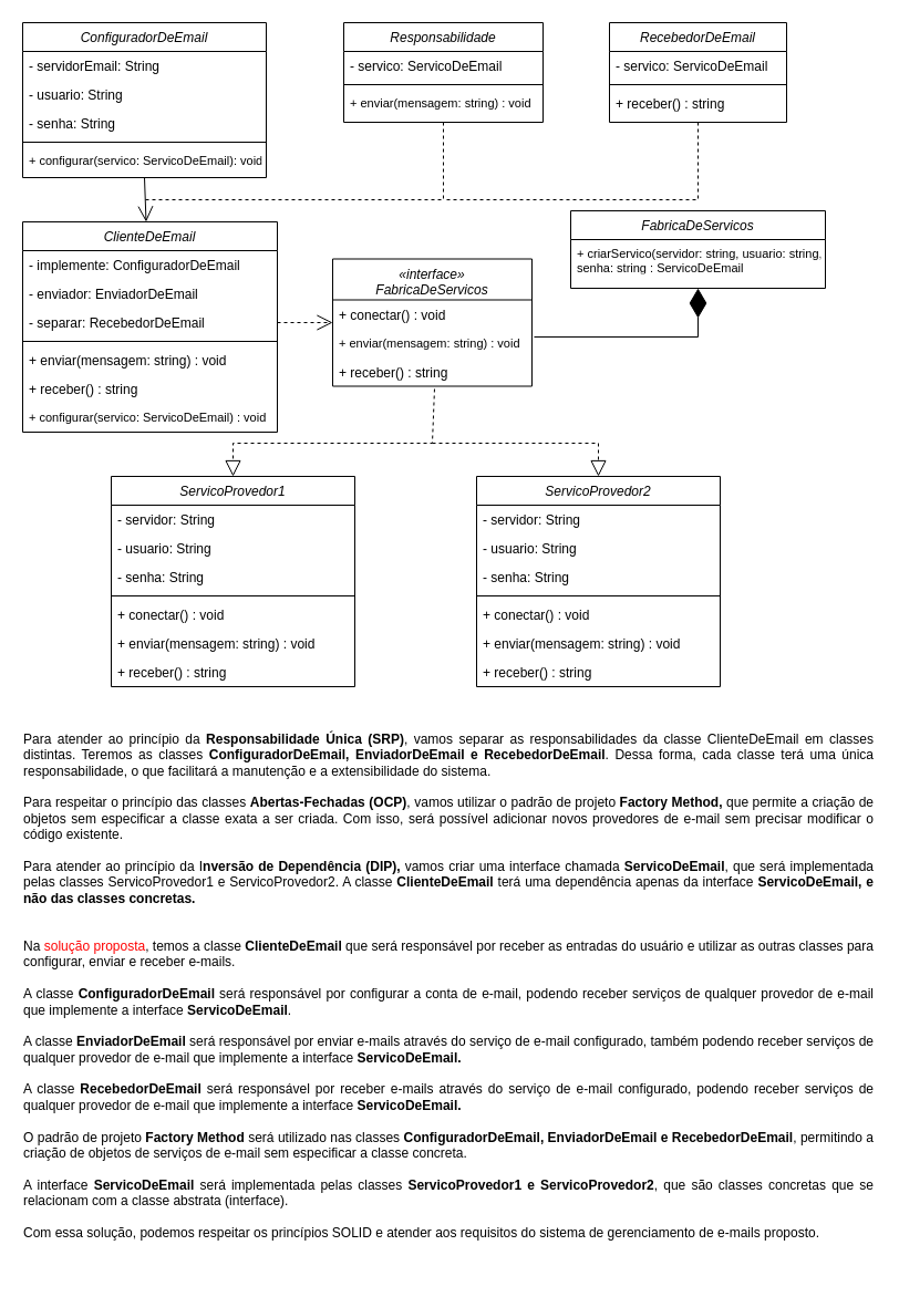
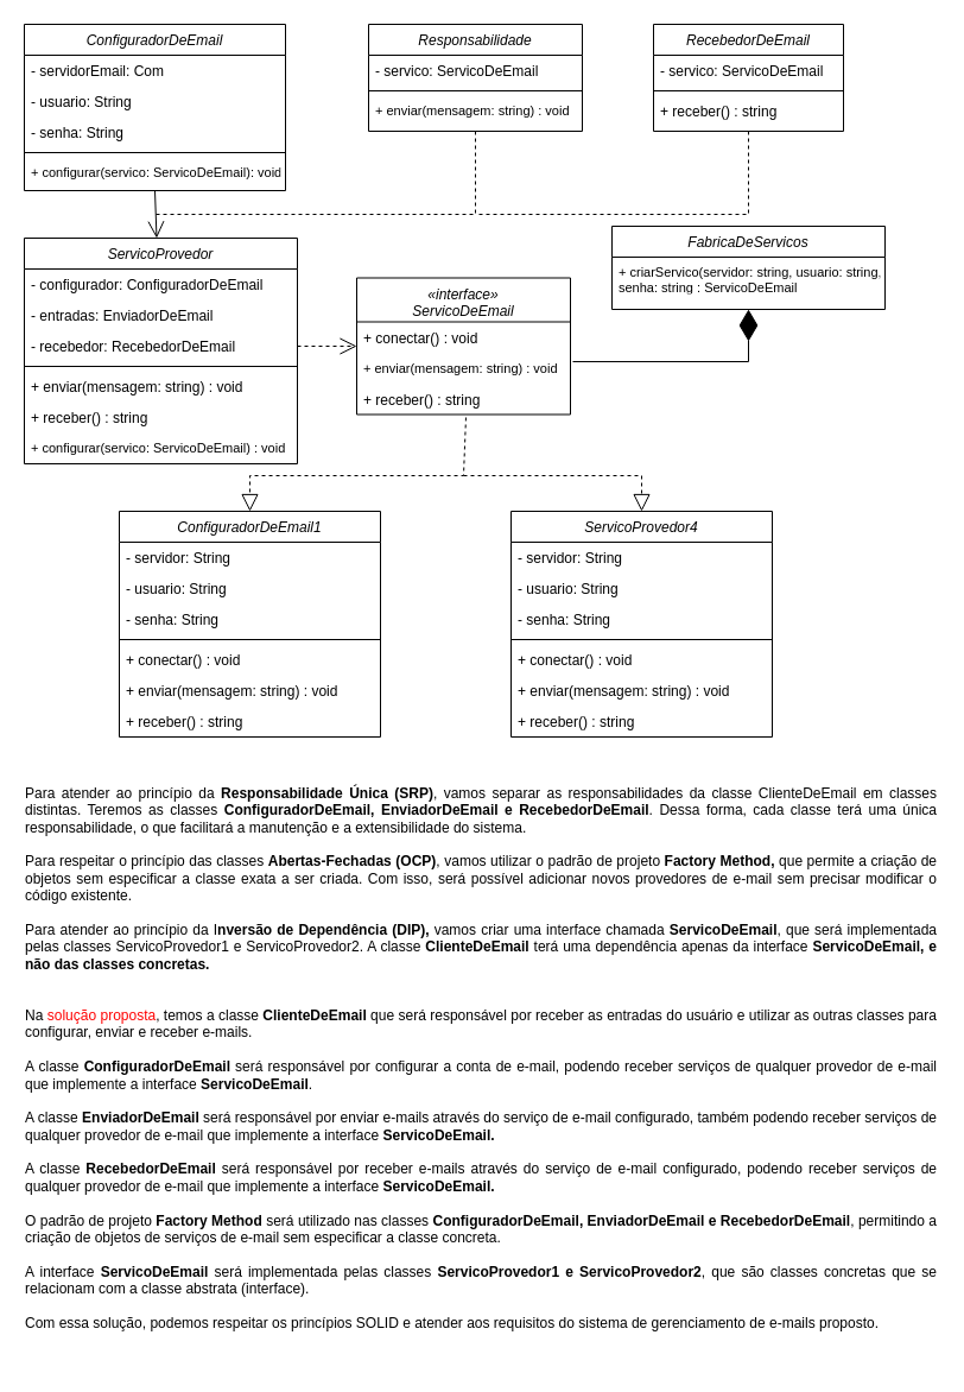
  <mxCell id="0" />
  <mxCell id="1" parent="0" />
  <mxCell id="2" value="ConfiguradorDeEmail" style="swimlane;fontStyle=2;align=center;verticalAlign=top;childLayout=stackLayout;horizontal=1;startSize=26;horizontalStack=0;resizeParent=1;resizeLast=0;collapsible=1;marginBottom=0;rounded=0;shadow=0;strokeWidth=1;" parent="1" vertex="1"><mxGeometry x="20" y="20" width="220" height="140" as="geometry"><mxRectangle x="230" y="140" width="160" height="26" as="alternateBounds" /></mxGeometry></mxCell>
- <mxCell id="3" value="- servidorEmail: String" style="text;align=left;verticalAlign=top;spacingLeft=4;spacingRight=4;overflow=hidden;rotatable=0;points=[[0,0.5],[1,0.5]];portConstraint=eastwest;" parent="2" vertex="1"><mxGeometry y="26" width="220" height="26" as="geometry" /></mxCell>
+ <mxCell id="3" value="- servidorEmail: Com" style="text;align=left;verticalAlign=top;spacingLeft=4;spacingRight=4;overflow=hidden;rotatable=0;points=[[0,0.5],[1,0.5]];portConstraint=eastwest;" parent="2" vertex="1"><mxGeometry y="26" width="220" height="26" as="geometry" /></mxCell>
  <mxCell id="4" value="- usuario: String" style="text;align=left;verticalAlign=top;spacingLeft=4;spacingRight=4;overflow=hidden;rotatable=0;points=[[0,0.5],[1,0.5]];portConstraint=eastwest;rounded=0;shadow=0;html=0;" parent="2" vertex="1"><mxGeometry y="52" width="220" height="26" as="geometry" /></mxCell>
  <mxCell id="5" value="- senha: String" style="text;align=left;verticalAlign=top;spacingLeft=4;spacingRight=4;overflow=hidden;rotatable=0;points=[[0,0.5],[1,0.5]];portConstraint=eastwest;rounded=0;shadow=0;html=0;" parent="2" vertex="1"><mxGeometry y="78" width="220" height="26" as="geometry" /></mxCell>
  <mxCell id="6" value="" style="line;html=1;strokeWidth=1;align=left;verticalAlign=middle;spacingTop=-1;spacingLeft=3;spacingRight=3;rotatable=0;labelPosition=right;points=[];portConstraint=eastwest;" parent="2" vertex="1"><mxGeometry y="104" width="220" height="8" as="geometry" /></mxCell>
  <mxCell id="7" value="+ configurar(servico: ServicoDeEmail): void" style="text;align=left;verticalAlign=top;spacingLeft=4;spacingRight=4;overflow=hidden;rotatable=0;points=[[0,0.5],[1,0.5]];portConstraint=eastwest;fontSize=11;" parent="2" vertex="1"><mxGeometry y="112" width="220" height="26" as="geometry" /></mxCell>
  <mxCell id="8" value="Use" style="endArrow=open;endSize=12;dashed=0;html=1;rounded=0;align=center;strokeColor=default;textOpacity=0;exitX=0.5;exitY=1;exitDx=0;exitDy=0;" parent="1" source="2" target="33" edge="1"><mxGeometry x="1" y="-60" width="160" relative="1" as="geometry"><mxPoint x="280" y="304.5" as="sourcePoint" /><mxPoint x="350" y="304.5" as="targetPoint" /><mxPoint x="3" as="offset" /></mxGeometry></mxCell>
  <mxCell id="9" value="Responsabilidade" style="swimlane;fontStyle=2;align=center;verticalAlign=top;childLayout=stackLayout;horizontal=1;startSize=26;horizontalStack=0;resizeParent=1;resizeLast=0;collapsible=1;marginBottom=0;rounded=0;shadow=0;strokeWidth=1;" vertex="1" parent="1"><mxGeometry x="310" y="20" width="180" height="90" as="geometry"><mxRectangle x="230" y="140" width="160" height="26" as="alternateBounds" /></mxGeometry></mxCell>
  <mxCell id="10" value="- servico: ServicoDeEmail" style="text;align=left;verticalAlign=top;spacingLeft=4;spacingRight=4;overflow=hidden;rotatable=0;points=[[0,0.5],[1,0.5]];portConstraint=eastwest;" vertex="1" parent="9"><mxGeometry y="26" width="180" height="26" as="geometry" /></mxCell>
  <mxCell id="11" value="" style="line;html=1;strokeWidth=1;align=left;verticalAlign=middle;spacingTop=-1;spacingLeft=3;spacingRight=3;rotatable=0;labelPosition=right;points=[];portConstraint=eastwest;" vertex="1" parent="9"><mxGeometry y="52" width="180" height="8" as="geometry" /></mxCell>
  <mxCell id="12" value="+ enviar(mensagem: string) : void" style="text;align=left;verticalAlign=top;spacingLeft=4;spacingRight=4;overflow=hidden;rotatable=0;points=[[0,0.5],[1,0.5]];portConstraint=eastwest;fontSize=11;" vertex="1" parent="9"><mxGeometry y="60" width="180" height="26" as="geometry" /></mxCell>
  <mxCell id="13" value="RecebedorDeEmail" style="swimlane;fontStyle=2;align=center;verticalAlign=top;childLayout=stackLayout;horizontal=1;startSize=26;horizontalStack=0;resizeParent=1;resizeLast=0;collapsible=1;marginBottom=0;rounded=0;shadow=0;strokeWidth=1;" vertex="1" parent="1"><mxGeometry x="550" y="20" width="160" height="90" as="geometry"><mxRectangle x="230" y="140" width="160" height="26" as="alternateBounds" /></mxGeometry></mxCell>
  <mxCell id="14" value="- servico: ServicoDeEmail" style="text;align=left;verticalAlign=top;spacingLeft=4;spacingRight=4;overflow=hidden;rotatable=0;points=[[0,0.5],[1,0.5]];portConstraint=eastwest;" vertex="1" parent="13"><mxGeometry y="26" width="160" height="26" as="geometry" /></mxCell>
  <mxCell id="15" value="" style="line;html=1;strokeWidth=1;align=left;verticalAlign=middle;spacingTop=-1;spacingLeft=3;spacingRight=3;rotatable=0;labelPosition=right;points=[];portConstraint=eastwest;" vertex="1" parent="13"><mxGeometry y="52" width="160" height="8" as="geometry" /></mxCell>
  <mxCell id="16" value="+ receber() : string" style="text;align=left;verticalAlign=top;spacingLeft=4;spacingRight=4;overflow=hidden;rotatable=0;points=[[0,0.5],[1,0.5]];portConstraint=eastwest;" vertex="1" parent="13"><mxGeometry y="60" width="160" height="26" as="geometry" /></mxCell>
- <mxCell id="17" value="ServicoProvedor1" style="swimlane;fontStyle=2;align=center;verticalAlign=top;childLayout=stackLayout;horizontal=1;startSize=26;horizontalStack=0;resizeParent=1;resizeLast=0;collapsible=1;marginBottom=0;rounded=0;shadow=0;strokeWidth=1;" vertex="1" parent="1"><mxGeometry x="100" y="430" width="220" height="190" as="geometry"><mxRectangle x="230" y="140" width="160" height="26" as="alternateBounds" /></mxGeometry></mxCell>
+ <mxCell id="17" value="ConfiguradorDeEmail1" style="swimlane;fontStyle=2;align=center;verticalAlign=top;childLayout=stackLayout;horizontal=1;startSize=26;horizontalStack=0;resizeParent=1;resizeLast=0;collapsible=1;marginBottom=0;rounded=0;shadow=0;strokeWidth=1;" vertex="1" parent="1"><mxGeometry x="100" y="430" width="220" height="190" as="geometry"><mxRectangle x="230" y="140" width="160" height="26" as="alternateBounds" /></mxGeometry></mxCell>
  <mxCell id="18" value="- servidor: String" style="text;align=left;verticalAlign=top;spacingLeft=4;spacingRight=4;overflow=hidden;rotatable=0;points=[[0,0.5],[1,0.5]];portConstraint=eastwest;" vertex="1" parent="17"><mxGeometry y="26" width="220" height="26" as="geometry" /></mxCell>
  <mxCell id="19" value="- usuario: String" style="text;align=left;verticalAlign=top;spacingLeft=4;spacingRight=4;overflow=hidden;rotatable=0;points=[[0,0.5],[1,0.5]];portConstraint=eastwest;rounded=0;shadow=0;html=0;" vertex="1" parent="17"><mxGeometry y="52" width="220" height="26" as="geometry" /></mxCell>
  <mxCell id="20" value="- senha: String" style="text;align=left;verticalAlign=top;spacingLeft=4;spacingRight=4;overflow=hidden;rotatable=0;points=[[0,0.5],[1,0.5]];portConstraint=eastwest;rounded=0;shadow=0;html=0;" vertex="1" parent="17"><mxGeometry y="78" width="220" height="26" as="geometry" /></mxCell>
  <mxCell id="21" value="" style="line;html=1;strokeWidth=1;align=left;verticalAlign=middle;spacingTop=-1;spacingLeft=3;spacingRight=3;rotatable=0;labelPosition=right;points=[];portConstraint=eastwest;" vertex="1" parent="17"><mxGeometry y="104" width="220" height="8" as="geometry" /></mxCell>
  <mxCell id="22" value="+ conectar() : void" style="text;align=left;verticalAlign=top;spacingLeft=4;spacingRight=4;overflow=hidden;rotatable=0;points=[[0,0.5],[1,0.5]];portConstraint=eastwest;fontSize=12;" vertex="1" parent="17"><mxGeometry y="112" width="220" height="26" as="geometry" /></mxCell>
  <mxCell id="23" value="+ enviar(mensagem: string) : void" style="text;align=left;verticalAlign=top;spacingLeft=4;spacingRight=4;overflow=hidden;rotatable=0;points=[[0,0.5],[1,0.5]];portConstraint=eastwest;fontSize=12;" vertex="1" parent="17"><mxGeometry y="138" width="220" height="26" as="geometry" /></mxCell>
  <mxCell id="24" value="+ receber() : string" style="text;align=left;verticalAlign=top;spacingLeft=4;spacingRight=4;overflow=hidden;rotatable=0;points=[[0,0.5],[1,0.5]];portConstraint=eastwest;fontSize=12;" vertex="1" parent="17"><mxGeometry y="164" width="220" height="26" as="geometry" /></mxCell>
- <mxCell id="25" value="ServicoProvedor2" style="swimlane;fontStyle=2;align=center;verticalAlign=top;childLayout=stackLayout;horizontal=1;startSize=26;horizontalStack=0;resizeParent=1;resizeLast=0;collapsible=1;marginBottom=0;rounded=0;shadow=0;strokeWidth=1;" vertex="1" parent="1"><mxGeometry x="430" y="430" width="220" height="190" as="geometry"><mxRectangle x="230" y="140" width="160" height="26" as="alternateBounds" /></mxGeometry></mxCell>
+ <mxCell id="25" value="ServicoProvedor4" style="swimlane;fontStyle=2;align=center;verticalAlign=top;childLayout=stackLayout;horizontal=1;startSize=26;horizontalStack=0;resizeParent=1;resizeLast=0;collapsible=1;marginBottom=0;rounded=0;shadow=0;strokeWidth=1;" vertex="1" parent="1"><mxGeometry x="430" y="430" width="220" height="190" as="geometry"><mxRectangle x="230" y="140" width="160" height="26" as="alternateBounds" /></mxGeometry></mxCell>
  <mxCell id="26" value="- servidor: String" style="text;align=left;verticalAlign=top;spacingLeft=4;spacingRight=4;overflow=hidden;rotatable=0;points=[[0,0.5],[1,0.5]];portConstraint=eastwest;" vertex="1" parent="25"><mxGeometry y="26" width="220" height="26" as="geometry" /></mxCell>
  <mxCell id="27" value="- usuario: String" style="text;align=left;verticalAlign=top;spacingLeft=4;spacingRight=4;overflow=hidden;rotatable=0;points=[[0,0.5],[1,0.5]];portConstraint=eastwest;rounded=0;shadow=0;html=0;" vertex="1" parent="25"><mxGeometry y="52" width="220" height="26" as="geometry" /></mxCell>
  <mxCell id="28" value="- senha: String" style="text;align=left;verticalAlign=top;spacingLeft=4;spacingRight=4;overflow=hidden;rotatable=0;points=[[0,0.5],[1,0.5]];portConstraint=eastwest;rounded=0;shadow=0;html=0;" vertex="1" parent="25"><mxGeometry y="78" width="220" height="26" as="geometry" /></mxCell>
  <mxCell id="29" value="" style="line;html=1;strokeWidth=1;align=left;verticalAlign=middle;spacingTop=-1;spacingLeft=3;spacingRight=3;rotatable=0;labelPosition=right;points=[];portConstraint=eastwest;" vertex="1" parent="25"><mxGeometry y="104" width="220" height="8" as="geometry" /></mxCell>
  <mxCell id="30" value="+ conectar() : void" style="text;align=left;verticalAlign=top;spacingLeft=4;spacingRight=4;overflow=hidden;rotatable=0;points=[[0,0.5],[1,0.5]];portConstraint=eastwest;fontSize=12;" vertex="1" parent="25"><mxGeometry y="112" width="220" height="26" as="geometry" /></mxCell>
  <mxCell id="31" value="+ enviar(mensagem: string) : void" style="text;align=left;verticalAlign=top;spacingLeft=4;spacingRight=4;overflow=hidden;rotatable=0;points=[[0,0.5],[1,0.5]];portConstraint=eastwest;fontSize=12;" vertex="1" parent="25"><mxGeometry y="138" width="220" height="26" as="geometry" /></mxCell>
  <mxCell id="32" value="+ receber() : string" style="text;align=left;verticalAlign=top;spacingLeft=4;spacingRight=4;overflow=hidden;rotatable=0;points=[[0,0.5],[1,0.5]];portConstraint=eastwest;fontSize=12;" vertex="1" parent="25"><mxGeometry y="164" width="220" height="26" as="geometry" /></mxCell>
- <mxCell id="33" value="ClienteDeEmail" style="swimlane;fontStyle=2;align=center;verticalAlign=top;childLayout=stackLayout;horizontal=1;startSize=26;horizontalStack=0;resizeParent=1;resizeLast=0;collapsible=1;marginBottom=0;rounded=0;shadow=0;strokeWidth=1;" vertex="1" parent="1"><mxGeometry x="20" y="200" width="230" height="190" as="geometry"><mxRectangle x="230" y="140" width="160" height="26" as="alternateBounds" /></mxGeometry></mxCell>
- <mxCell id="34" value="- implemente: ConfiguradorDeEmail" style="text;align=left;verticalAlign=top;spacingLeft=4;spacingRight=4;overflow=hidden;rotatable=0;points=[[0,0.5],[1,0.5]];portConstraint=eastwest;" vertex="1" parent="33"><mxGeometry y="26" width="230" height="26" as="geometry" /></mxCell>
- <mxCell id="35" value="- enviador: EnviadorDeEmail" style="text;align=left;verticalAlign=top;spacingLeft=4;spacingRight=4;overflow=hidden;rotatable=0;points=[[0,0.5],[1,0.5]];portConstraint=eastwest;rounded=0;shadow=0;html=0;" vertex="1" parent="33"><mxGeometry y="52" width="230" height="26" as="geometry" /></mxCell>
- <mxCell id="36" value="- separar: RecebedorDeEmail" style="text;align=left;verticalAlign=top;spacingLeft=4;spacingRight=4;overflow=hidden;rotatable=0;points=[[0,0.5],[1,0.5]];portConstraint=eastwest;rounded=0;shadow=0;html=0;" vertex="1" parent="33"><mxGeometry y="78" width="230" height="26" as="geometry" /></mxCell>
+ <mxCell id="33" value="ServicoProvedor" style="swimlane;fontStyle=2;align=center;verticalAlign=top;childLayout=stackLayout;horizontal=1;startSize=26;horizontalStack=0;resizeParent=1;resizeLast=0;collapsible=1;marginBottom=0;rounded=0;shadow=0;strokeWidth=1;" vertex="1" parent="1"><mxGeometry x="20" y="200" width="230" height="190" as="geometry"><mxRectangle x="230" y="140" width="160" height="26" as="alternateBounds" /></mxGeometry></mxCell>
+ <mxCell id="34" value="- configurador: ConfiguradorDeEmail" style="text;align=left;verticalAlign=top;spacingLeft=4;spacingRight=4;overflow=hidden;rotatable=0;points=[[0,0.5],[1,0.5]];portConstraint=eastwest;" vertex="1" parent="33"><mxGeometry y="26" width="230" height="26" as="geometry" /></mxCell>
+ <mxCell id="35" value="- entradas: EnviadorDeEmail" style="text;align=left;verticalAlign=top;spacingLeft=4;spacingRight=4;overflow=hidden;rotatable=0;points=[[0,0.5],[1,0.5]];portConstraint=eastwest;rounded=0;shadow=0;html=0;" vertex="1" parent="33"><mxGeometry y="52" width="230" height="26" as="geometry" /></mxCell>
+ <mxCell id="36" value="- recebedor: RecebedorDeEmail" style="text;align=left;verticalAlign=top;spacingLeft=4;spacingRight=4;overflow=hidden;rotatable=0;points=[[0,0.5],[1,0.5]];portConstraint=eastwest;rounded=0;shadow=0;html=0;" vertex="1" parent="33"><mxGeometry y="78" width="230" height="26" as="geometry" /></mxCell>
  <mxCell id="37" value="" style="line;html=1;strokeWidth=1;align=left;verticalAlign=middle;spacingTop=-1;spacingLeft=3;spacingRight=3;rotatable=0;labelPosition=right;points=[];portConstraint=eastwest;" vertex="1" parent="33"><mxGeometry y="104" width="230" height="8" as="geometry" /></mxCell>
  <mxCell id="38" value="+ enviar(mensagem: string) : void" style="text;align=left;verticalAlign=top;spacingLeft=4;spacingRight=4;overflow=hidden;rotatable=0;points=[[0,0.5],[1,0.5]];portConstraint=eastwest;fontSize=12;" vertex="1" parent="33"><mxGeometry y="112" width="230" height="26" as="geometry" /></mxCell>
  <mxCell id="39" value="+ receber() : string" style="text;align=left;verticalAlign=top;spacingLeft=4;spacingRight=4;overflow=hidden;rotatable=0;points=[[0,0.5],[1,0.5]];portConstraint=eastwest;fontSize=12;" vertex="1" parent="33"><mxGeometry y="138" width="230" height="26" as="geometry" /></mxCell>
  <mxCell id="40" value="+ configurar(servico: ServicoDeEmail) : void" style="text;align=left;verticalAlign=top;spacingLeft=4;spacingRight=4;overflow=hidden;rotatable=0;points=[[0,0.5],[1,0.5]];portConstraint=eastwest;fontSize=11;" vertex="1" parent="33"><mxGeometry y="164" width="230" height="26" as="geometry" /></mxCell>
  <mxCell id="41" value="FabricaDeServicos" style="swimlane;fontStyle=2;align=center;verticalAlign=top;childLayout=stackLayout;horizontal=1;startSize=26;horizontalStack=0;resizeParent=1;resizeLast=0;collapsible=1;marginBottom=0;rounded=0;shadow=0;strokeWidth=1;" vertex="1" parent="1"><mxGeometry x="515" y="190" width="230" height="70" as="geometry"><mxRectangle x="230" y="140" width="160" height="26" as="alternateBounds" /></mxGeometry></mxCell>
  <mxCell id="42" value="+ criarServico(servidor: string, usuario: string,&#10;senha: string : ServicoDeEmail" style="text;align=left;verticalAlign=top;spacingLeft=4;spacingRight=4;overflow=hidden;rotatable=0;points=[[0,0.5],[1,0.5]];portConstraint=eastwest;fontSize=11;" vertex="1" parent="41"><mxGeometry y="26" width="230" height="26" as="geometry" /></mxCell>
  <mxCell id="43" value="Use" style="endArrow=none;endSize=12;dashed=1;html=1;rounded=0;align=center;strokeColor=default;textOpacity=0;exitX=0.5;exitY=1;exitDx=0;exitDy=0;endFill=0;" edge="1" parent="1" source="9"><mxGeometry x="1" y="-60" width="160" relative="1" as="geometry"><mxPoint x="380" y="170" as="sourcePoint" /><mxPoint x="130" y="180" as="targetPoint" /><mxPoint x="3" as="offset" /><Array as="points"><mxPoint x="400" y="180" /></Array></mxGeometry></mxCell>
  <mxCell id="44" value="Use" style="endArrow=none;endSize=12;dashed=1;html=1;rounded=0;align=center;strokeColor=default;textOpacity=0;exitX=0.5;exitY=1;exitDx=0;exitDy=0;endFill=0;" edge="1" parent="1" source="13"><mxGeometry x="1" y="-60" width="160" relative="1" as="geometry"><mxPoint x="410" y="120" as="sourcePoint" /><mxPoint x="400" y="180" as="targetPoint" /><mxPoint x="3" as="offset" /><Array as="points"><mxPoint x="630" y="180" /></Array></mxGeometry></mxCell>
- <mxCell id="45" value="«interface»&#10;FabricaDeServicos" style="swimlane;fontStyle=2;align=center;verticalAlign=top;childLayout=stackLayout;horizontal=1;startSize=37;horizontalStack=0;resizeParent=1;resizeLast=0;collapsible=1;marginBottom=0;rounded=0;shadow=0;strokeWidth=1;" vertex="1" parent="1"><mxGeometry x="300" y="233.5" width="180" height="115" as="geometry"><mxRectangle x="230" y="140" width="160" height="26" as="alternateBounds" /></mxGeometry></mxCell>
+ <mxCell id="45" value="«interface»&#10;ServicoDeEmail" style="swimlane;fontStyle=2;align=center;verticalAlign=top;childLayout=stackLayout;horizontal=1;startSize=37;horizontalStack=0;resizeParent=1;resizeLast=0;collapsible=1;marginBottom=0;rounded=0;shadow=0;strokeWidth=1;" vertex="1" parent="1"><mxGeometry x="300" y="233.5" width="180" height="115" as="geometry"><mxRectangle x="230" y="140" width="160" height="26" as="alternateBounds" /></mxGeometry></mxCell>
  <mxCell id="46" value="+ conectar() : void" style="text;align=left;verticalAlign=top;spacingLeft=4;spacingRight=4;overflow=hidden;rotatable=0;points=[[0,0.5],[1,0.5]];portConstraint=eastwest;fontSize=12;" vertex="1" parent="45"><mxGeometry y="37" width="180" height="26" as="geometry" /></mxCell>
  <mxCell id="47" value="+ enviar(mensagem: string) : void" style="text;align=left;verticalAlign=top;spacingLeft=4;spacingRight=4;overflow=hidden;rotatable=0;points=[[0,0.5],[1,0.5]];portConstraint=eastwest;fontSize=11;" vertex="1" parent="45"><mxGeometry y="63" width="180" height="26" as="geometry" /></mxCell>
  <mxCell id="48" value="+ receber() : string" style="text;align=left;verticalAlign=top;spacingLeft=4;spacingRight=4;overflow=hidden;rotatable=0;points=[[0,0.5],[1,0.5]];portConstraint=eastwest;fontSize=12;" vertex="1" parent="45"><mxGeometry y="89" width="180" height="26" as="geometry" /></mxCell>
  <mxCell id="49" value="Use" style="endArrow=open;endSize=12;dashed=1;html=1;rounded=0;align=center;strokeColor=default;textOpacity=0;exitX=1;exitY=0.5;exitDx=0;exitDy=0;" edge="1" parent="1" source="36" target="45"><mxGeometry x="1" y="-60" width="160" relative="1" as="geometry"><mxPoint x="330" y="260" as="sourcePoint" /><mxPoint x="332" y="310" as="targetPoint" /><mxPoint x="3" as="offset" /></mxGeometry></mxCell>
  <mxCell id="50" value="Use" style="endArrow=block;endSize=12;dashed=1;html=1;rounded=0;align=center;strokeColor=default;textOpacity=0;exitX=0.511;exitY=1.096;exitDx=0;exitDy=0;endFill=0;entryX=0.5;entryY=0;entryDx=0;entryDy=0;exitPerimeter=0;" edge="1" parent="1" source="48" target="17"><mxGeometry x="1" y="-60" width="160" relative="1" as="geometry"><mxPoint x="389" y="390" as="sourcePoint" /><mxPoint x="391" y="440" as="targetPoint" /><mxPoint x="3" as="offset" /><Array as="points"><mxPoint x="390" y="400" /><mxPoint x="210" y="400" /></Array></mxGeometry></mxCell>
  <mxCell id="51" value="Use" style="endArrow=block;endSize=12;dashed=1;html=1;rounded=0;align=center;strokeColor=default;textOpacity=0;endFill=0;entryX=0.5;entryY=0;entryDx=0;entryDy=0;" edge="1" parent="1" target="25"><mxGeometry x="1" y="-60" width="160" relative="1" as="geometry"><mxPoint x="390" y="400" as="sourcePoint" /><mxPoint x="220" y="470" as="targetPoint" /><mxPoint x="3" as="offset" /><Array as="points"><mxPoint x="540" y="400" /></Array></mxGeometry></mxCell>
  <mxCell id="52" value="" style="endArrow=diamondThin;endFill=1;endSize=24;html=1;rounded=0;entryX=0.5;entryY=1;entryDx=0;entryDy=0;exitX=1.011;exitY=0.288;exitDx=0;exitDy=0;exitPerimeter=0;" edge="1" parent="1" source="47" target="41"><mxGeometry width="160" relative="1" as="geometry"><mxPoint x="630" y="370" as="sourcePoint" /><mxPoint x="390" y="370" as="targetPoint" /><Array as="points"><mxPoint x="630" y="304" /></Array></mxGeometry></mxCell>
  <mxCell id="53" value="&lt;div style=&quot;text-align: justify;&quot;&gt;Para atender ao princípio da &lt;b&gt;Responsabilidade Única (SRP)&lt;/b&gt;, vamos separar as responsabilidades da classe ClienteDeEmail em classes distintas. Teremos as classes &lt;b&gt;ConfiguradorDeEmail, EnviadorDeEmail e RecebedorDeEmail&lt;/b&gt;. Dessa forma, cada classe terá uma única responsabilidade, o que facilitará a manutenção e a extensibilidade do sistema.&lt;/div&gt;&lt;div style=&quot;text-align: justify;&quot;&gt;&lt;br&gt;&lt;/div&gt;&lt;div style=&quot;text-align: justify;&quot;&gt;Para respeitar o princípio das classes &lt;b&gt;Abertas-Fechadas (OCP)&lt;/b&gt;, vamos utilizar o padrão de projeto &lt;b&gt;Factory Method,&lt;/b&gt; que permite a criação de objetos sem especificar a classe exata a ser criada. Com isso, será possível adicionar novos provedores de e-mail sem precisar modificar o código existente.&lt;/div&gt;&lt;div style=&quot;text-align: justify;&quot;&gt;&lt;br&gt;&lt;/div&gt;&lt;div style=&quot;text-align: justify;&quot;&gt;Para atender ao princípio da I&lt;b&gt;nversão de Dependência (DIP),&lt;/b&gt; vamos criar uma interface chamada &lt;b&gt;ServicoDeEmail&lt;/b&gt;, que será implementada pelas classes ServicoProvedor1 e ServicoProvedor2. A classe &lt;b&gt;ClienteDeEmail&lt;/b&gt; terá uma dependência apenas da interface &lt;b&gt;ServicoDeEmail, e não das classes concretas.&lt;/b&gt;&lt;/div&gt;&lt;div style=&quot;text-align: justify;&quot;&gt;&lt;br&gt;&lt;/div&gt;&lt;div style=&quot;text-align: justify;&quot;&gt;&lt;br&gt;&lt;/div&gt;&lt;div style=&quot;text-align: justify;&quot;&gt;&lt;div&gt;Na &lt;font color=&quot;#ff0000&quot;&gt;solução proposta&lt;/font&gt;, temos a classe &lt;b&gt;ClienteDeEmail&lt;/b&gt; que será responsável por receber as entradas do usuário e utilizar as outras classes para configurar, enviar e receber e-mails.&lt;/div&gt;&lt;div&gt;&lt;br&gt;&lt;/div&gt;&lt;div&gt;A classe &lt;b&gt;ConfiguradorDeEmail&lt;/b&gt; será responsável por configurar a conta de e-mail, podendo receber serviços de qualquer provedor de e-mail que implemente a interface &lt;b&gt;ServicoDeEmail&lt;/b&gt;.&lt;/div&gt;&lt;div&gt;&lt;br&gt;&lt;/div&gt;&lt;div&gt;A classe &lt;b&gt;EnviadorDeEmail&lt;/b&gt; será responsável por enviar e-mails através do serviço de e-mail configurado, também podendo receber serviços de qualquer provedor de e-mail que implemente a interface &lt;b&gt;ServicoDeEmail.&lt;/b&gt;&lt;/div&gt;&lt;div&gt;&lt;br&gt;&lt;/div&gt;&lt;div&gt;A classe &lt;b&gt;RecebedorDeEmail&lt;/b&gt; será responsável por receber e-mails através do serviço de e-mail configurado, podendo receber serviços de qualquer provedor de e-mail que implemente a interface &lt;b&gt;ServicoDeEmail.&lt;/b&gt;&lt;/div&gt;&lt;div&gt;&lt;br&gt;&lt;/div&gt;&lt;div&gt;O padrão de projeto &lt;b&gt;Factory Method&lt;/b&gt; será utilizado nas classes &lt;b&gt;ConfiguradorDeEmail, EnviadorDeEmail e RecebedorDeEmail&lt;/b&gt;, permitindo a criação de objetos de serviços de e-mail sem especificar a classe concreta.&lt;/div&gt;&lt;div&gt;&lt;br&gt;&lt;/div&gt;&lt;div&gt;A interface&lt;b&gt; ServicoDeEmail&lt;/b&gt; será implementada pelas classes &lt;b&gt;ServicoProvedor1 e ServicoProvedor2&lt;/b&gt;, que são classes concretas que se relacionam com a classe abstrata (interface).&lt;/div&gt;&lt;div&gt;&lt;br&gt;&lt;/div&gt;&lt;div&gt;Com essa solução, podemos respeitar os princípios SOLID e atender aos requisitos do sistema de gerenciamento de e-mails proposto.&lt;/div&gt;&lt;/div&gt;&lt;div style=&quot;text-align: justify;&quot;&gt;&lt;br&gt;&lt;/div&gt;&lt;div style=&quot;text-align: justify;&quot;&gt;&lt;br&gt;&lt;/div&gt;" style="text;strokeColor=none;align=center;fillColor=none;html=1;verticalAlign=middle;whiteSpace=wrap;rounded=0;" vertex="1" parent="1"><mxGeometry x="20" y="660" width="770" height="490" as="geometry" /></mxCell>
